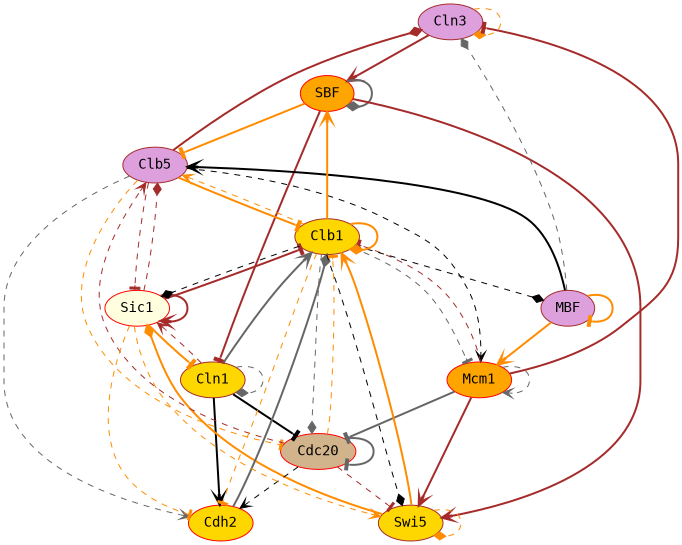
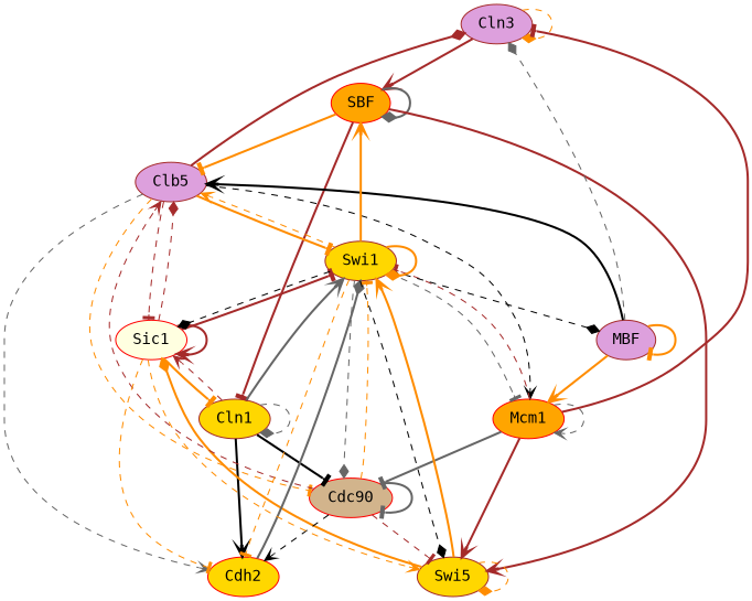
  digraph {
    fontname="DejaVu Sans Mono"
    node [color=brown fillcolor=gold fontname="DejaVu Sans Mono" style=filled]
    edge [arrowhead=vee color=darkorange fontname="DejaVu Sans Mono" style=dashed]
    n1 [fillcolor=plum label=Cln3]
    n2 [color=red fillcolor=orange label=SBF]
    n3 [fillcolor=plum label=MBF]
    n4 [fillcolor=plum label=Clb5]
    n5 [color=red fillcolor=orange label=Mcm1]
    n6 [label=Cln1]
    n7 [label=Swi5]
    n8 [color=red label=Cdh2]
-   n9 [color=red fillcolor=tan label=Cdc20]
+   n9 [color=red fillcolor=tan label=Cdc90]
    n10 [color=red fillcolor=lightyellow label=Sic1]
-   n11 [label=Clb1]
+   n11 [label=Swi1]
    n1 -> n1 [arrowhead=diamond]
    n1 -> n2 [color=brown style=bold]
    n2 -> n2 [arrowhead=diamond color=gray40 style=bold]
    n2 -> n4 [arrowhead=tee style=bold]
    n2 -> n6 [arrowhead=tee color=brown style=bold]
    n2 -> n7 [color=brown style=bold]
    n3 -> n1 [arrowhead=diamond color=gray40]
    n3 -> n3 [arrowhead=tee style=bold]
    n3 -> n4 [color=black style=bold]
    n3 -> n5 [style=bold]
    n4 -> n1 [arrowhead=diamond color=brown style=bold]
    n4 -> n5 [color=black]
    n4 -> n8 [color=gray40]
    n4 -> n9 [arrowhead=tee]
    n4 -> n10 [arrowhead=tee color=brown]
    n4 -> n11 [arrowhead=tee style=bold]
    n5 -> n1 [arrowhead=tee color=brown style=bold]
    n5 -> n5 [color=gray40]
    n5 -> n7 [color=brown style=bold]
    n5 -> n9 [arrowhead=tee color=gray40 style=bold]
    n5 -> n11 [arrowhead=tee color=brown]
    n6 -> n6 [arrowhead=diamond color=gray40]
    n6 -> n8 [color=black style=bold]
    n6 -> n9 [arrowhead=tee color=black style=bold]
    n6 -> n10 [color=brown]
    n6 -> n11 [color=gray40 style=bold]
    n7 -> n7 [arrowhead=diamond]
    n7 -> n10 [arrowhead=diamond style=bold]
    n7 -> n11 [style=bold]
    n8 -> n11 [arrowhead=diamond color=gray40 style=bold]
    n9 -> n4 [color=brown]
    n9 -> n7 [arrowhead=tee color=brown]
    n9 -> n8 [color=black]
    n9 -> n9 [arrowhead=tee color=gray40 style=bold]
    n9 -> n11 [arrowhead=tee]
    n10 -> n4 [arrowhead=diamond color=brown]
    n10 -> n6 [arrowhead=tee style=bold]
    n10 -> n7
    n10 -> n8 [arrowhead=tee]
    n10 -> n10 [color=brown style=bold]
    n10 -> n11 [arrowhead=tee color=brown style=bold]
    n11 -> n2 [style=bold]
    n11 -> n3 [arrowhead=diamond color=black]
    n11 -> n4
    n11 -> n5 [arrowhead=tee color=gray40]
    n11 -> n7 [arrowhead=diamond color=black]
    n11 -> n8 [arrowhead=tee]
    n11 -> n9 [arrowhead=diamond color=gray40]
    n11 -> n10 [arrowhead=diamond color=black]
    n11 -> n11 [arrowhead=diamond style=bold]
  }
